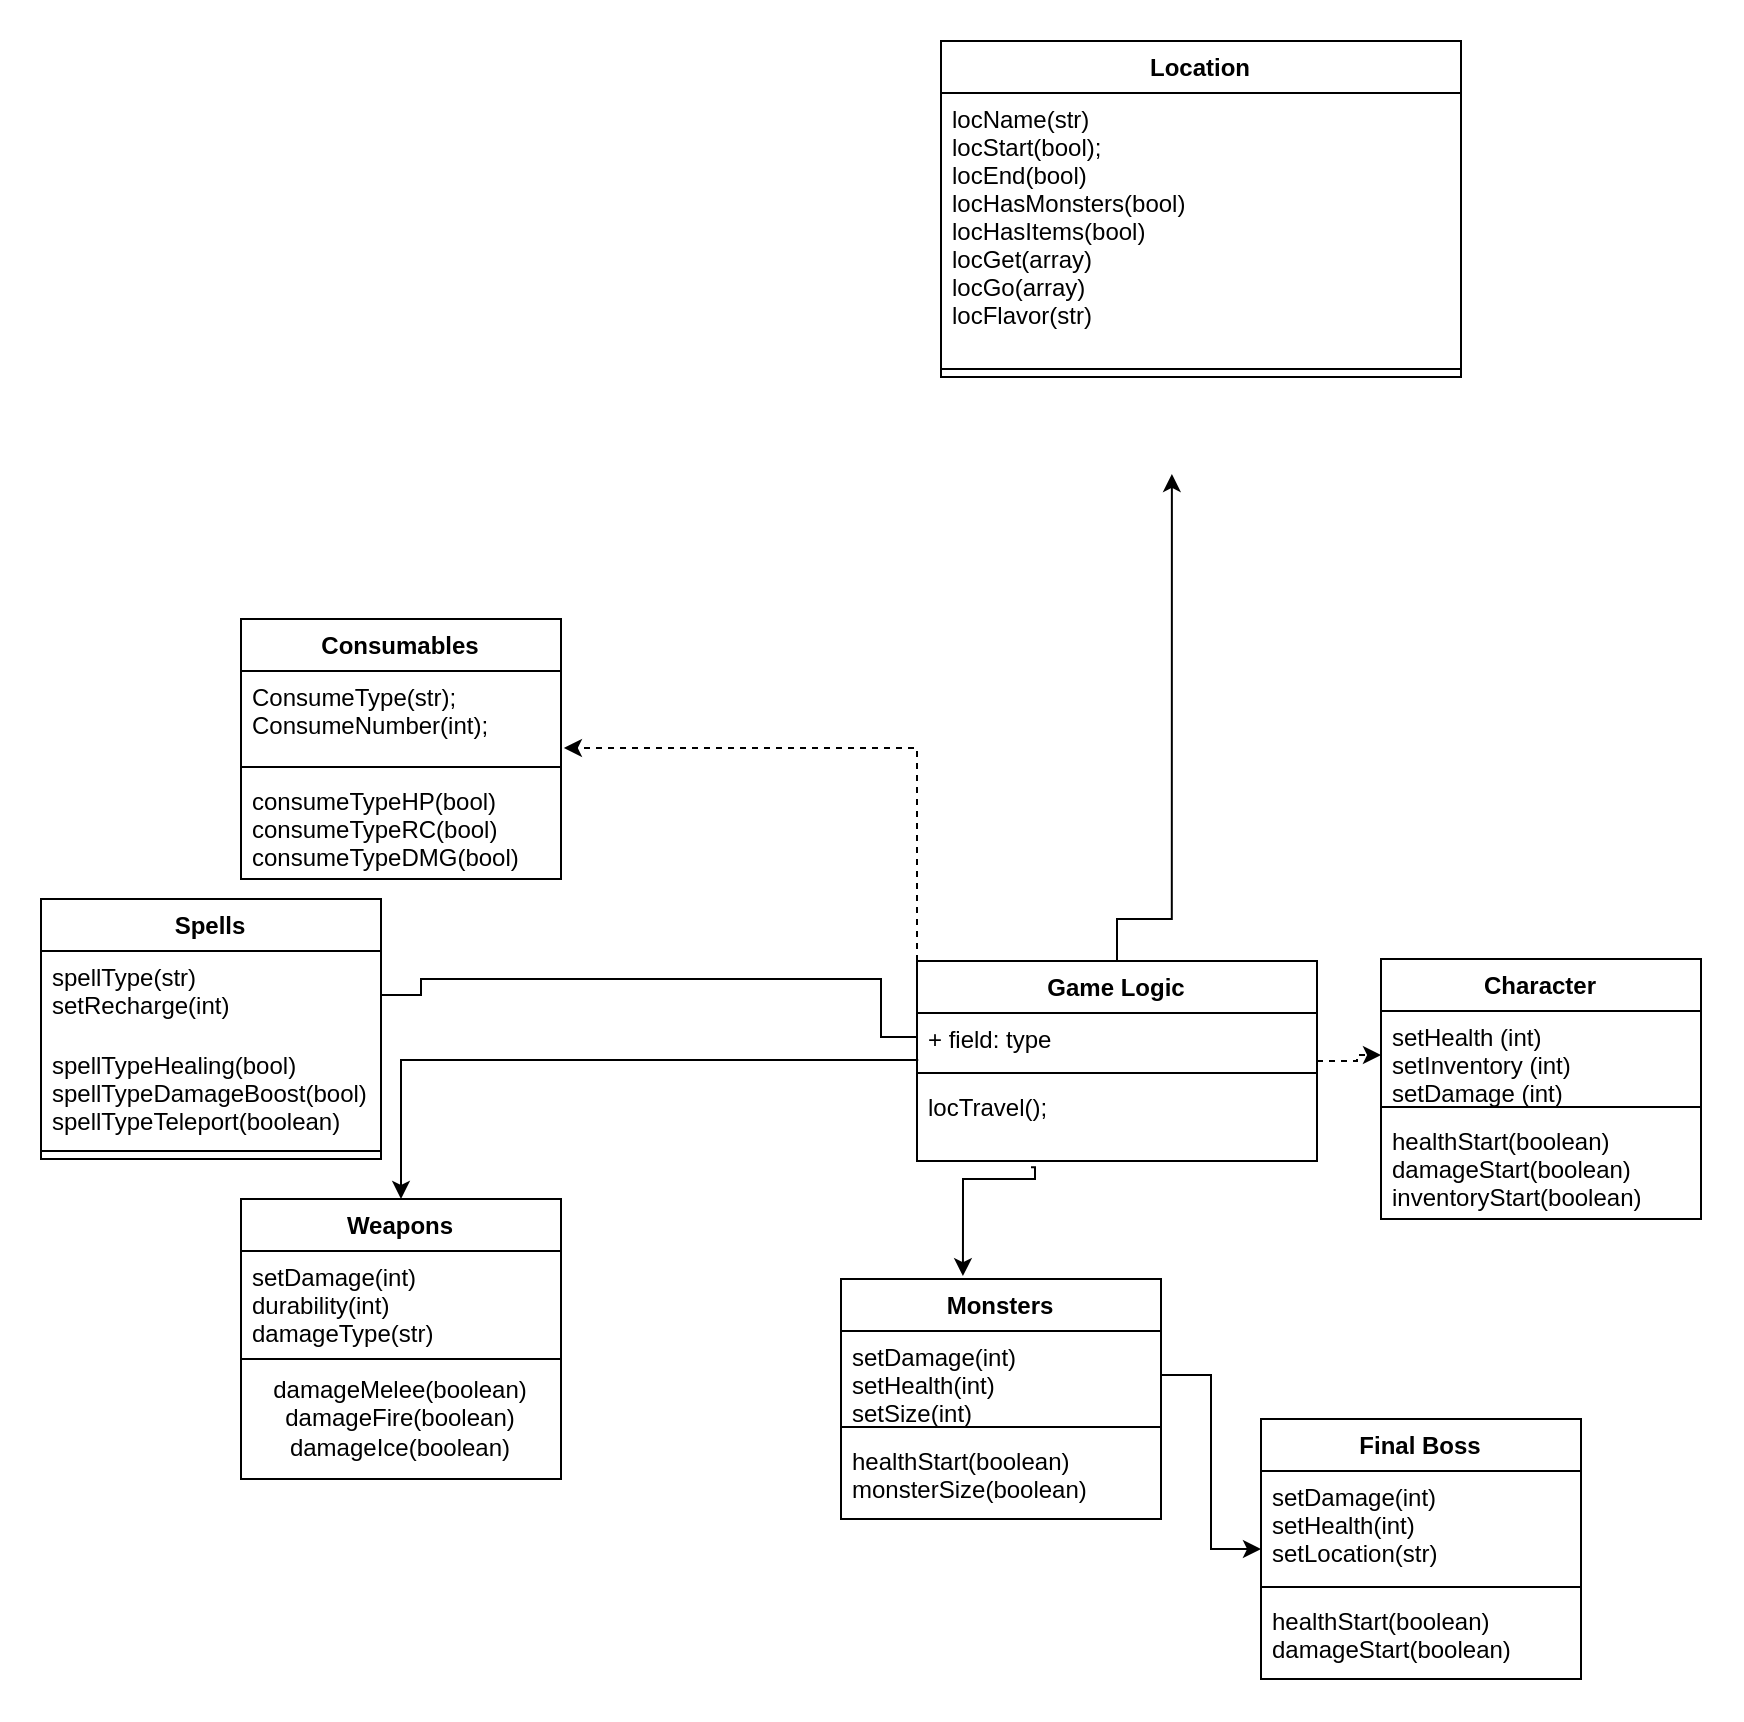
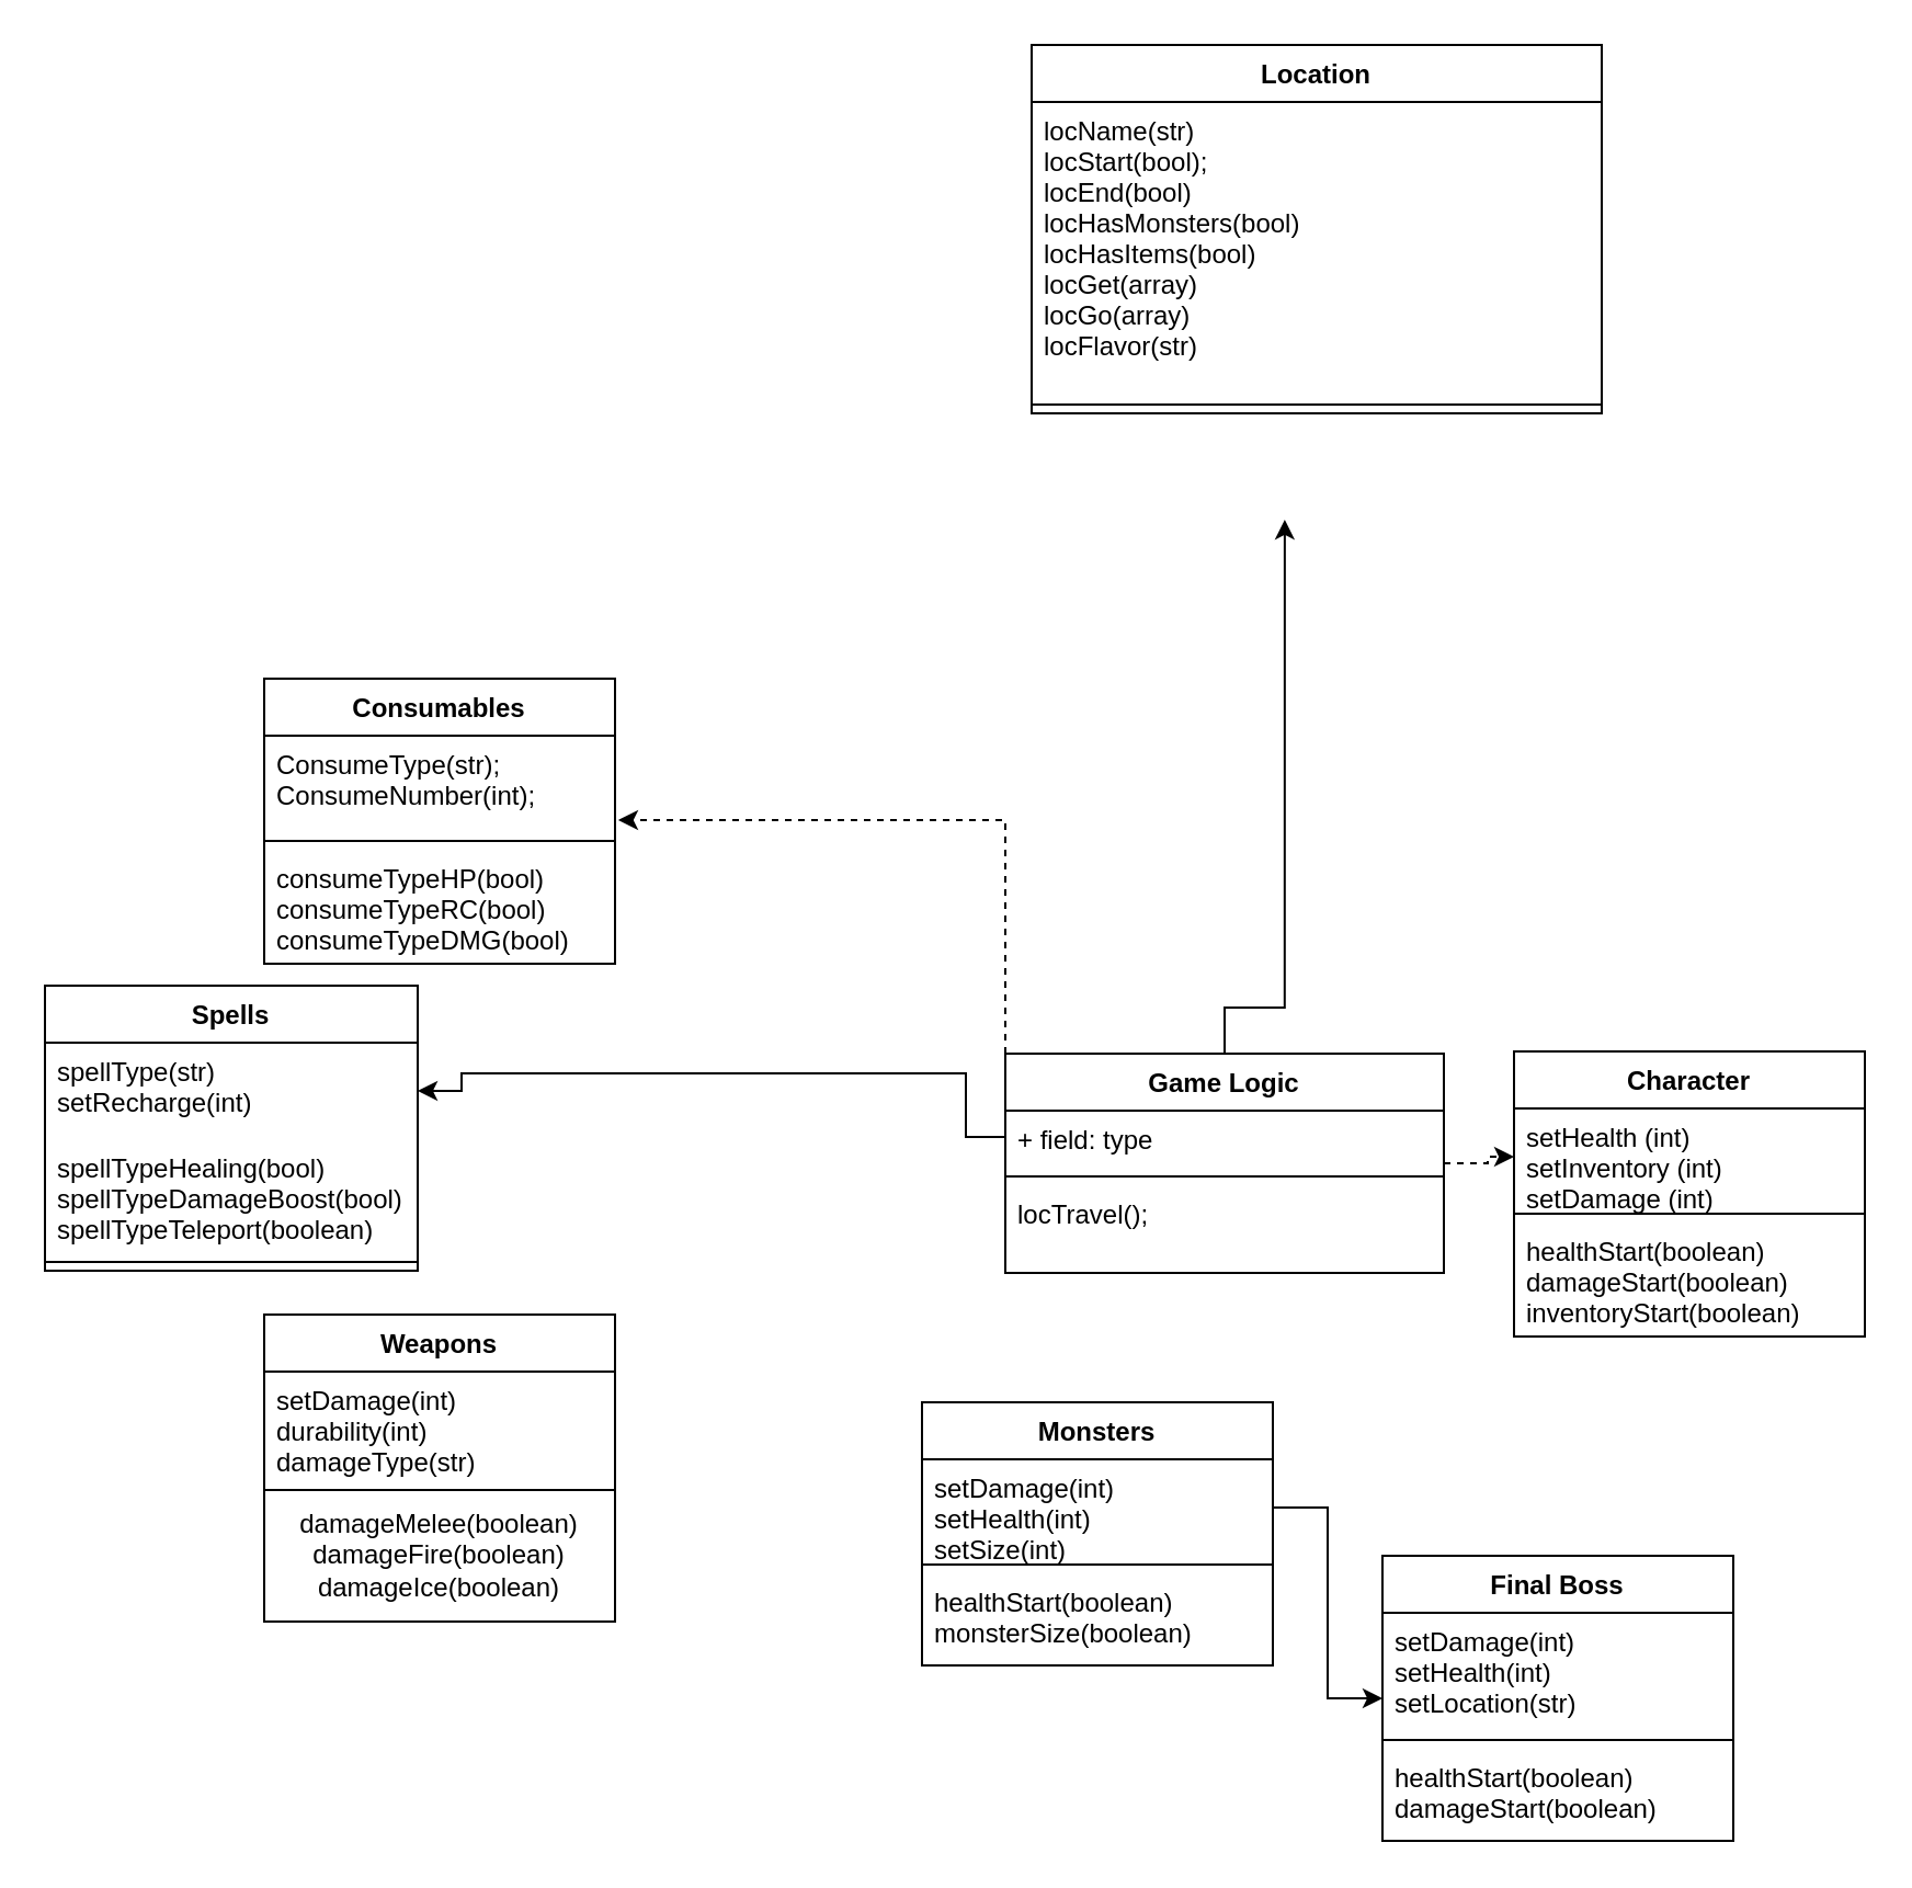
  <mxCell id="0" />
  <mxCell id="1" parent="0" />
  <mxCell id="2" style="edgeStyle=orthogonalEdgeStyle;rounded=0;orthogonalLoop=1;jettySize=auto;html=1;exitX=0.5;exitY=0;exitDx=0;exitDy=0;entryX=0.444;entryY=1.154;entryDx=0;entryDy=0;entryPerimeter=0;" parent="1" source="4" edge="1"><mxGeometry relative="1" as="geometry"><mxPoint x="585.44" y="236.468" as="targetPoint" /><mxPoint x="420" y="469" as="sourcePoint" /><Array as="points"><mxPoint x="560" y="459" /><mxPoint x="531" y="459" /></Array></mxGeometry></mxCell>
  <mxCell id="3" style="edgeStyle=orthogonalEdgeStyle;rounded=0;orthogonalLoop=1;jettySize=auto;html=1;entryX=0;entryY=0.5;entryDx=0;entryDy=0;dashed=1;" parent="1" source="4" target="12" edge="1"><mxGeometry relative="1" as="geometry"><mxPoint x="680" y="549" as="targetPoint" /></mxGeometry></mxCell>
  <mxCell id="4" value="Game Logic" style="swimlane;fontStyle=1;align=center;verticalAlign=top;childLayout=stackLayout;horizontal=1;startSize=26;horizontalStack=0;resizeParent=1;resizeParentMax=0;resizeLast=0;collapsible=1;marginBottom=0;" parent="1" vertex="1"><mxGeometry x="458" y="480" width="200" height="100" as="geometry" /></mxCell>
  <mxCell id="5" value="+ field: type" style="text;strokeColor=none;fillColor=none;align=left;verticalAlign=top;spacingLeft=4;spacingRight=4;overflow=hidden;rotatable=0;points=[[0,0.5],[1,0.5]];portConstraint=eastwest;" parent="4" vertex="1"><mxGeometry y="26" width="200" height="26" as="geometry" /></mxCell>
  <mxCell id="6" value="" style="line;strokeWidth=1;fillColor=none;align=left;verticalAlign=middle;spacingTop=-1;spacingLeft=3;spacingRight=3;rotatable=0;labelPosition=right;points=[];portConstraint=eastwest;" parent="4" vertex="1"><mxGeometry y="52" width="200" height="8" as="geometry" /></mxCell>
  <mxCell id="7" value="locTravel();&#10;" style="text;strokeColor=none;fillColor=none;align=left;verticalAlign=top;spacingLeft=4;spacingRight=4;overflow=hidden;rotatable=0;points=[[0,0.5],[1,0.5]];portConstraint=eastwest;" parent="4" vertex="1"><mxGeometry y="60" width="200" height="40" as="geometry" /></mxCell>
  <mxCell id="8" value="Location" style="swimlane;fontStyle=1;align=center;verticalAlign=top;childLayout=stackLayout;horizontal=1;startSize=26;horizontalStack=0;resizeParent=1;resizeParentMax=0;resizeLast=0;collapsible=1;marginBottom=0;" parent="1" vertex="1"><mxGeometry x="470" y="20" width="260" height="168" as="geometry" /></mxCell>
  <mxCell id="9" value="locName(str)&#10;locStart(bool);&#10;locEnd(bool)&#10;locHasMonsters(bool)&#10;locHasItems(bool)&#10;locGet(array)&#10;locGo(array)&#10;locFlavor(str)&#10;&#10;          " style="text;strokeColor=none;fillColor=none;align=left;verticalAlign=top;spacingLeft=4;spacingRight=4;overflow=hidden;rotatable=0;points=[[0,0.5],[1,0.5]];portConstraint=eastwest;" parent="8" vertex="1"><mxGeometry y="26" width="260" height="134" as="geometry" /></mxCell>
  <mxCell id="10" value="" style="line;strokeWidth=1;fillColor=none;align=left;verticalAlign=middle;spacingTop=-1;spacingLeft=3;spacingRight=3;rotatable=0;labelPosition=right;points=[];portConstraint=eastwest;" parent="8" vertex="1"><mxGeometry y="160" width="260" height="8" as="geometry" /></mxCell>
  <mxCell id="11" value="Character" style="swimlane;fontStyle=1;align=center;verticalAlign=top;childLayout=stackLayout;horizontal=1;startSize=26;horizontalStack=0;resizeParent=1;resizeParentMax=0;resizeLast=0;collapsible=1;marginBottom=0;" parent="1" vertex="1"><mxGeometry x="690" y="479" width="160" height="130" as="geometry" /></mxCell>
  <mxCell id="12" value="setHealth (int)&#10;setInventory (int)&#10;setDamage (int)" style="text;strokeColor=none;fillColor=none;align=left;verticalAlign=top;spacingLeft=4;spacingRight=4;overflow=hidden;rotatable=0;points=[[0,0.5],[1,0.5]];portConstraint=eastwest;" parent="11" vertex="1"><mxGeometry y="26" width="160" height="44" as="geometry" /></mxCell>
  <mxCell id="13" value="" style="line;strokeWidth=1;fillColor=none;align=left;verticalAlign=middle;spacingTop=-1;spacingLeft=3;spacingRight=3;rotatable=0;labelPosition=right;points=[];portConstraint=eastwest;" parent="11" vertex="1"><mxGeometry y="70" width="160" height="8" as="geometry" /></mxCell>
  <mxCell id="14" value="healthStart(boolean)&#10;damageStart(boolean)&#10;inventoryStart(boolean)" style="text;strokeColor=none;fillColor=none;align=left;verticalAlign=top;spacingLeft=4;spacingRight=4;overflow=hidden;rotatable=0;points=[[0,0.5],[1,0.5]];portConstraint=eastwest;" parent="11" vertex="1"><mxGeometry y="78" width="160" height="52" as="geometry" /></mxCell>
- <mxCell id="15" style="edgeStyle=orthogonalEdgeStyle;rounded=0;orthogonalLoop=1;jettySize=auto;html=1;entryX=0.381;entryY=-0.012;entryDx=0;entryDy=0;entryPerimeter=0;exitX=0.285;exitY=1.077;exitDx=0;exitDy=0;exitPerimeter=0;" parent="1" source="7" target="16" edge="1"><mxGeometry relative="1" as="geometry"><mxPoint x="380" y="609" as="targetPoint" /><mxPoint x="480" y="578" as="sourcePoint" /><Array as="points"><mxPoint x="517" y="589" /><mxPoint x="481" y="589" /></Array></mxGeometry></mxCell>
  <mxCell id="16" value="Monsters" style="swimlane;fontStyle=1;align=center;verticalAlign=top;childLayout=stackLayout;horizontal=1;startSize=26;horizontalStack=0;resizeParent=1;resizeParentMax=0;resizeLast=0;collapsible=1;marginBottom=0;" parent="1" vertex="1"><mxGeometry x="420" y="639" width="160" height="120" as="geometry" /></mxCell>
  <mxCell id="17" value="setDamage(int)&#10;setHealth(int)&#10;setSize(int)" style="text;strokeColor=none;fillColor=none;align=left;verticalAlign=top;spacingLeft=4;spacingRight=4;overflow=hidden;rotatable=0;points=[[0,0.5],[1,0.5]];portConstraint=eastwest;" parent="16" vertex="1"><mxGeometry y="26" width="160" height="44" as="geometry" /></mxCell>
  <mxCell id="18" value="" style="line;strokeWidth=1;fillColor=none;align=left;verticalAlign=middle;spacingTop=-1;spacingLeft=3;spacingRight=3;rotatable=0;labelPosition=right;points=[];portConstraint=eastwest;" parent="16" vertex="1"><mxGeometry y="70" width="160" height="8" as="geometry" /></mxCell>
  <mxCell id="19" value="healthStart(boolean)&#10;monsterSize(boolean)" style="text;strokeColor=none;fillColor=none;align=left;verticalAlign=top;spacingLeft=4;spacingRight=4;overflow=hidden;rotatable=0;points=[[0,0.5],[1,0.5]];portConstraint=eastwest;" parent="16" vertex="1"><mxGeometry y="78" width="160" height="42" as="geometry" /></mxCell>
  <mxCell id="20" style="edgeStyle=orthogonalEdgeStyle;rounded=0;orthogonalLoop=1;jettySize=auto;html=1;" parent="1" source="17" target="21" edge="1"><mxGeometry relative="1" as="geometry"><mxPoint x="460" y="729" as="targetPoint" /></mxGeometry></mxCell>
  <mxCell id="21" value="Final Boss" style="swimlane;fontStyle=1;align=center;verticalAlign=top;childLayout=stackLayout;horizontal=1;startSize=26;horizontalStack=0;resizeParent=1;resizeParentMax=0;resizeLast=0;collapsible=1;marginBottom=0;" parent="1" vertex="1"><mxGeometry x="630" y="709" width="160" height="130" as="geometry" /></mxCell>
  <mxCell id="22" value="setDamage(int)&#10;setHealth(int)&#10;setLocation(str)" style="text;strokeColor=none;fillColor=none;align=left;verticalAlign=top;spacingLeft=4;spacingRight=4;overflow=hidden;rotatable=0;points=[[0,0.5],[1,0.5]];portConstraint=eastwest;" parent="21" vertex="1"><mxGeometry y="26" width="160" height="54" as="geometry" /></mxCell>
  <mxCell id="23" value="" style="line;strokeWidth=1;fillColor=none;align=left;verticalAlign=middle;spacingTop=-1;spacingLeft=3;spacingRight=3;rotatable=0;labelPosition=right;points=[];portConstraint=eastwest;" parent="21" vertex="1"><mxGeometry y="80" width="160" height="8" as="geometry" /></mxCell>
  <mxCell id="24" value="healthStart(boolean)&#10;damageStart(boolean)&#10;" style="text;strokeColor=none;fillColor=none;align=left;verticalAlign=top;spacingLeft=4;spacingRight=4;overflow=hidden;rotatable=0;points=[[0,0.5],[1,0.5]];portConstraint=eastwest;" parent="21" vertex="1"><mxGeometry y="88" width="160" height="42" as="geometry" /></mxCell>
- <mxCell id="25" style="edgeStyle=orthogonalEdgeStyle;rounded=0;orthogonalLoop=1;jettySize=auto;html=1;entryX=1;entryY=0.5;entryDx=0;entryDy=0;endArrow=none;" parent="1" source="5" target="36" edge="1"><mxGeometry relative="1" as="geometry"><mxPoint x="400" y="489" as="targetPoint" /><Array as="points"><mxPoint x="440" y="518" /><mxPoint x="440" y="489" /><mxPoint x="210" y="489" /></Array></mxGeometry></mxCell>
- <mxCell id="26" value="" style="edgeStyle=orthogonalEdgeStyle;rounded=0;orthogonalLoop=1;jettySize=auto;html=1;exitX=0.003;exitY=0.904;exitDx=0;exitDy=0;exitPerimeter=0;" parent="1" source="5" target="32" edge="1"><mxGeometry relative="1" as="geometry"><mxPoint x="320" y="535" as="sourcePoint" /></mxGeometry></mxCell>
+ <mxCell id="25" style="edgeStyle=orthogonalEdgeStyle;rounded=0;orthogonalLoop=1;jettySize=auto;html=1;entryX=1;entryY=0.5;entryDx=0;entryDy=0;" parent="1" source="5" target="36" edge="1"><mxGeometry relative="1" as="geometry"><mxPoint x="400" y="489" as="targetPoint" /><Array as="points"><mxPoint x="440" y="518" /><mxPoint x="440" y="489" /><mxPoint x="210" y="489" /></Array></mxGeometry></mxCell>
  <mxCell id="27" value="" style="edgeStyle=orthogonalEdgeStyle;rounded=0;orthogonalLoop=1;jettySize=auto;html=1;entryX=1.009;entryY=0.875;entryDx=0;entryDy=0;entryPerimeter=0;exitX=0;exitY=0;exitDx=0;exitDy=0;dashed=1;" parent="1" source="4" target="29" edge="1"><mxGeometry relative="1" as="geometry"><mxPoint x="410" y="489" as="sourcePoint" /><mxPoint x="360" y="379" as="targetPoint" /></mxGeometry></mxCell>
  <mxCell id="28" value="Consumables" style="swimlane;fontStyle=1;align=center;verticalAlign=top;childLayout=stackLayout;horizontal=1;startSize=26;horizontalStack=0;resizeParent=1;resizeParentMax=0;resizeLast=0;collapsible=1;marginBottom=0;" parent="1" vertex="1"><mxGeometry x="120" y="309" width="160" height="130" as="geometry" /></mxCell>
  <mxCell id="29" value="ConsumeType(str);&#10;ConsumeNumber(int);" style="text;strokeColor=none;fillColor=none;align=left;verticalAlign=top;spacingLeft=4;spacingRight=4;overflow=hidden;rotatable=0;points=[[0,0.5],[1,0.5]];portConstraint=eastwest;" parent="28" vertex="1"><mxGeometry y="26" width="160" height="44" as="geometry" /></mxCell>
  <mxCell id="30" value="" style="line;strokeWidth=1;fillColor=none;align=left;verticalAlign=middle;spacingTop=-1;spacingLeft=3;spacingRight=3;rotatable=0;labelPosition=right;points=[];portConstraint=eastwest;" parent="28" vertex="1"><mxGeometry y="70" width="160" height="8" as="geometry" /></mxCell>
  <mxCell id="31" value="consumeTypeHP(bool)&#10;consumeTypeRC(bool)&#10;consumeTypeDMG(bool)" style="text;strokeColor=none;fillColor=none;align=left;verticalAlign=top;spacingLeft=4;spacingRight=4;overflow=hidden;rotatable=0;points=[[0,0.5],[1,0.5]];portConstraint=eastwest;" parent="28" vertex="1"><mxGeometry y="78" width="160" height="52" as="geometry" /></mxCell>
  <mxCell id="32" value="Weapons" style="swimlane;fontStyle=1;align=center;verticalAlign=top;childLayout=stackLayout;horizontal=1;startSize=26;horizontalStack=0;resizeParent=1;resizeParentMax=0;resizeLast=0;collapsible=1;marginBottom=0;" parent="1" vertex="1"><mxGeometry x="120" y="599" width="160" height="80" as="geometry" /></mxCell>
  <mxCell id="33" value="setDamage(int)&#10;durability(int)&#10;damageType(str)&#10;" style="text;strokeColor=none;fillColor=none;align=left;verticalAlign=top;spacingLeft=4;spacingRight=4;overflow=hidden;rotatable=0;points=[[0,0.5],[1,0.5]];portConstraint=eastwest;" parent="32" vertex="1"><mxGeometry y="26" width="160" height="54" as="geometry" /></mxCell>
  <mxCell id="34" value="" style="line;strokeWidth=1;fillColor=none;align=left;verticalAlign=middle;spacingTop=-1;spacingLeft=3;spacingRight=3;rotatable=0;labelPosition=right;points=[];portConstraint=eastwest;" parent="32" vertex="1"><mxGeometry y="80" width="160" as="geometry" /></mxCell>
  <mxCell id="35" value="Spells" style="swimlane;fontStyle=1;align=center;verticalAlign=top;childLayout=stackLayout;horizontal=1;startSize=26;horizontalStack=0;resizeParent=1;resizeParentMax=0;resizeLast=0;collapsible=1;marginBottom=0;" parent="1" vertex="1"><mxGeometry y="449" width="170" height="130" as="geometry" x="20" /></mxCell>
  <mxCell id="36" value="spellType(str)&#10;setRecharge(int)" style="text;strokeColor=none;fillColor=none;align=left;verticalAlign=top;spacingLeft=4;spacingRight=4;overflow=hidden;rotatable=0;points=[[0,0.5],[1,0.5]];portConstraint=eastwest;" parent="35" vertex="1"><mxGeometry y="26" width="170" height="44" as="geometry" /></mxCell>
  <mxCell id="37" value="spellTypeHealing(bool)&#10;spellTypeDamageBoost(bool)&#10;spellTypeTeleport(boolean)" style="text;strokeColor=none;fillColor=none;align=left;verticalAlign=top;spacingLeft=4;spacingRight=4;overflow=hidden;rotatable=0;points=[[0,0.5],[1,0.5]];portConstraint=eastwest;" parent="35" vertex="1"><mxGeometry y="70" width="170" height="52" as="geometry" /></mxCell>
  <mxCell id="38" value="" style="line;strokeWidth=1;fillColor=none;align=left;verticalAlign=middle;spacingTop=-1;spacingLeft=3;spacingRight=3;rotatable=0;labelPosition=right;points=[];portConstraint=eastwest;" parent="35" vertex="1"><mxGeometry y="122" width="170" height="8" as="geometry" /></mxCell>
  <mxCell id="39" value="damageMelee(boolean)&lt;br&gt;damageFire(boolean)&lt;br&gt;damageIce(boolean)" style="rounded=0;whiteSpace=wrap;html=1;" parent="1" vertex="1"><mxGeometry x="120" y="679" width="160" height="60" as="geometry" /></mxCell>
